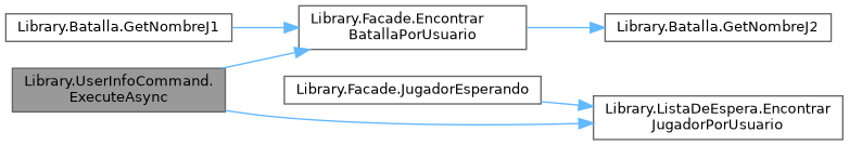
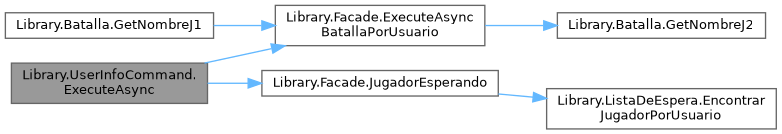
  digraph {
    rankdir=LR
    node [color=grey40 fillcolor=white fontname=Helvetica fontsize=10 shape=box style=filled]
    edge [color=steelblue1 fontname=Helvetica fontsize=10 labelfontname=Helvetica labelfontsize=10 style=solid]
    n1 [color=gray40 fillcolor=grey60 fontcolor=black height=0.2 label="Library.UserInfoCommand.\lExecuteAsync" width=0.4]
-   n2 [height=0.2 label="Library.Facade.Encontrar\lBatallaPorUsuario" width=0.4]
+   n2 [height=0.2 label="Library.Facade.ExecuteAsync\lBatallaPorUsuario" width=0.4]
    n3 [height=0.2 label="Library.Facade.JugadorEsperando" width=0.4]
    n4 [height=0.2 label="Library.Batalla.GetNombreJ2" width=0.4]
    n5 [height=0.2 label="Library.ListaDeEspera.Encontrar\lJugadorPorUsuario" width=0.4]
    n6 [height=0.2 label="Library.Batalla.GetNombreJ1" width=0.4]
    n1 -> n2
-   n1 -> n5
+   n1 -> n3
    n2 -> n4
    n3 -> n5
    n6 -> n2
  }
